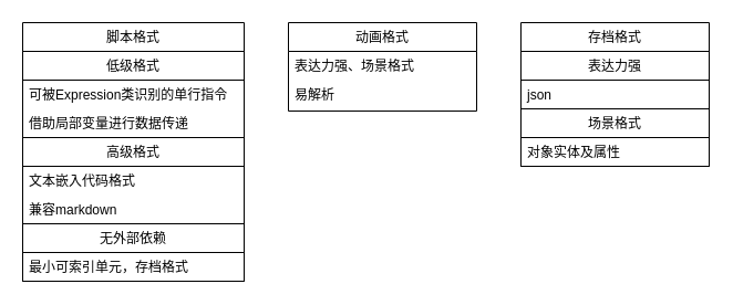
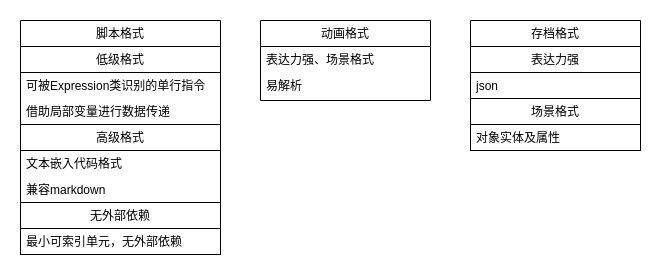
  <mxCell id="0" />
  <mxCell id="1" parent="0" />
  <mxCell id="2" value="脚本格式" style="swimlane;fontStyle=0;align=center;verticalAlign=top;childLayout=stackLayout;horizontal=1;startSize=26;horizontalStack=0;resizeParent=1;resizeLast=0;collapsible=1;marginBottom=0;rounded=0;shadow=0;strokeWidth=1;" parent="1" vertex="1"><mxGeometry x="20" y="20" width="200" height="234" as="geometry"><mxRectangle x="230" y="140" width="160" height="26" as="alternateBounds" /></mxGeometry></mxCell>
  <mxCell id="3" value="低级格式" style="swimlane;fontStyle=0;childLayout=stackLayout;horizontal=1;startSize=26;fillColor=none;horizontalStack=0;resizeParent=1;resizeParentMax=0;resizeLast=0;collapsible=1;marginBottom=0;" parent="2" vertex="1"><mxGeometry y="26" width="200" height="78" as="geometry" /></mxCell>
  <mxCell id="4" value="可被Expression类识别的单行指令" style="text;strokeColor=none;fillColor=none;align=left;verticalAlign=top;spacingLeft=4;spacingRight=4;overflow=hidden;rotatable=0;points=[[0,0.5],[1,0.5]];portConstraint=eastwest;" parent="3" vertex="1"><mxGeometry y="26" width="200" height="26" as="geometry" /></mxCell>
  <mxCell id="5" value="借助局部变量进行数据传递" style="text;strokeColor=none;fillColor=none;align=left;verticalAlign=top;spacingLeft=4;spacingRight=4;overflow=hidden;rotatable=0;points=[[0,0.5],[1,0.5]];portConstraint=eastwest;" parent="3" vertex="1"><mxGeometry y="52" width="200" height="26" as="geometry" /></mxCell>
  <mxCell id="6" value="高级格式" style="swimlane;fontStyle=0;childLayout=stackLayout;horizontal=1;startSize=26;fillColor=none;horizontalStack=0;resizeParent=1;resizeParentMax=0;resizeLast=0;collapsible=1;marginBottom=0;" parent="2" vertex="1"><mxGeometry y="104" width="200" height="78" as="geometry" /></mxCell>
  <mxCell id="7" value="文本嵌入代码格式" style="text;strokeColor=none;fillColor=none;align=left;verticalAlign=top;spacingLeft=4;spacingRight=4;overflow=hidden;rotatable=0;points=[[0,0.5],[1,0.5]];portConstraint=eastwest;" parent="6" vertex="1"><mxGeometry y="26" width="200" height="26" as="geometry" /></mxCell>
  <mxCell id="8" value="兼容markdown" style="text;strokeColor=none;fillColor=none;align=left;verticalAlign=top;spacingLeft=4;spacingRight=4;overflow=hidden;rotatable=0;points=[[0,0.5],[1,0.5]];portConstraint=eastwest;" parent="6" vertex="1"><mxGeometry y="52" width="200" height="26" as="geometry" /></mxCell>
  <mxCell id="9" value="无外部依赖" style="swimlane;fontStyle=0;childLayout=stackLayout;horizontal=1;startSize=26;fillColor=none;horizontalStack=0;resizeParent=1;resizeParentMax=0;resizeLast=0;collapsible=1;marginBottom=0;" parent="2" vertex="1"><mxGeometry y="182" width="200" height="52" as="geometry" /></mxCell>
- <mxCell id="10" value="最小可索引单元，存档格式" style="text;strokeColor=none;fillColor=none;align=left;verticalAlign=top;spacingLeft=4;spacingRight=4;overflow=hidden;rotatable=0;points=[[0,0.5],[1,0.5]];portConstraint=eastwest;" parent="9" vertex="1"><mxGeometry y="26" width="200" height="26" as="geometry" /></mxCell>
+ <mxCell id="10" value="最小可索引单元，无外部依赖" style="text;strokeColor=none;fillColor=none;align=left;verticalAlign=top;spacingLeft=4;spacingRight=4;overflow=hidden;rotatable=0;points=[[0,0.5],[1,0.5]];portConstraint=eastwest;" parent="9" vertex="1"><mxGeometry y="26" width="200" height="26" as="geometry" /></mxCell>
  <mxCell id="11" value="动画格式" style="swimlane;fontStyle=0;align=center;verticalAlign=top;childLayout=stackLayout;horizontal=1;startSize=26;horizontalStack=0;resizeParent=1;resizeLast=0;collapsible=1;marginBottom=0;rounded=0;shadow=0;strokeWidth=1;" parent="1" vertex="1"><mxGeometry x="260" y="20" width="170" height="80" as="geometry"><mxRectangle x="230" y="140" width="160" height="26" as="alternateBounds" /></mxGeometry></mxCell>
  <mxCell id="12" value="表达力强、场景格式" style="text;align=left;verticalAlign=top;spacingLeft=4;spacingRight=4;overflow=hidden;rotatable=0;points=[[0,0.5],[1,0.5]];portConstraint=eastwest;" parent="11" vertex="1"><mxGeometry y="26" width="170" height="26" as="geometry" /></mxCell>
  <mxCell id="13" value="易解析" style="text;align=left;verticalAlign=top;spacingLeft=4;spacingRight=4;overflow=hidden;rotatable=0;points=[[0,0.5],[1,0.5]];portConstraint=eastwest;rounded=0;shadow=0;html=0;" parent="11" vertex="1"><mxGeometry y="52" width="170" height="26" as="geometry" /></mxCell>
  <mxCell id="14" value="存档格式" style="swimlane;fontStyle=0;align=center;verticalAlign=top;childLayout=stackLayout;horizontal=1;startSize=26;horizontalStack=0;resizeParent=1;resizeLast=0;collapsible=1;marginBottom=0;rounded=0;shadow=0;strokeWidth=1;" parent="1" vertex="1"><mxGeometry x="470" y="20" width="170" height="130" as="geometry"><mxRectangle x="230" y="140" width="160" height="26" as="alternateBounds" /></mxGeometry></mxCell>
  <mxCell id="15" value="表达力强" style="swimlane;fontStyle=0;childLayout=stackLayout;horizontal=1;startSize=26;fillColor=none;horizontalStack=0;resizeParent=1;resizeParentMax=0;resizeLast=0;collapsible=1;marginBottom=0;" parent="14" vertex="1"><mxGeometry y="26" width="170" height="52" as="geometry" /></mxCell>
  <mxCell id="16" value="json" style="text;strokeColor=none;fillColor=none;align=left;verticalAlign=top;spacingLeft=4;spacingRight=4;overflow=hidden;rotatable=0;points=[[0,0.5],[1,0.5]];portConstraint=eastwest;" parent="15" vertex="1"><mxGeometry y="26" width="170" height="26" as="geometry" /></mxCell>
  <mxCell id="17" value="场景格式" style="swimlane;fontStyle=0;childLayout=stackLayout;horizontal=1;startSize=26;fillColor=none;horizontalStack=0;resizeParent=1;resizeParentMax=0;resizeLast=0;collapsible=1;marginBottom=0;" parent="14" vertex="1"><mxGeometry y="78" width="170" height="52" as="geometry" /></mxCell>
  <mxCell id="18" value="对象实体及属性" style="text;strokeColor=none;fillColor=none;align=left;verticalAlign=top;spacingLeft=4;spacingRight=4;overflow=hidden;rotatable=0;points=[[0,0.5],[1,0.5]];portConstraint=eastwest;" parent="17" vertex="1"><mxGeometry y="26" width="170" height="26" as="geometry" /></mxCell>
